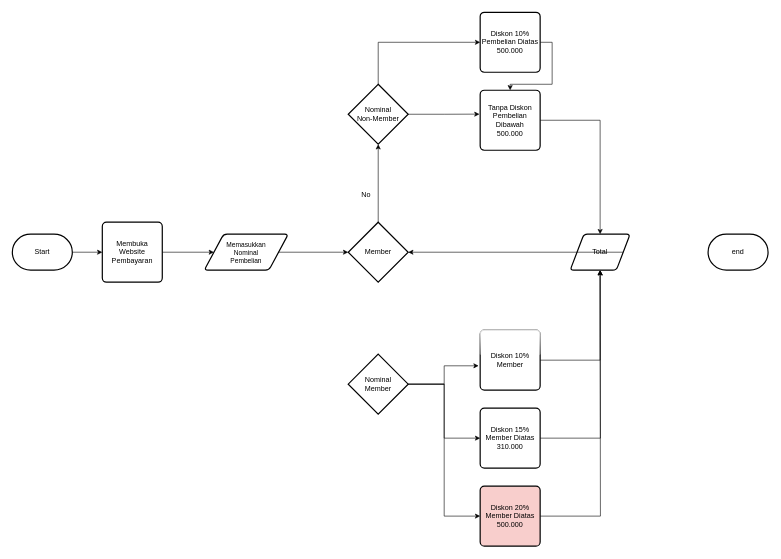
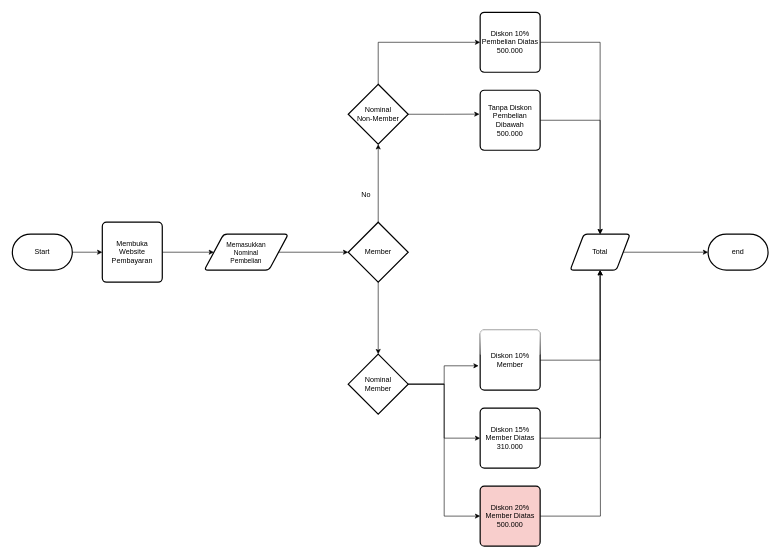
  <mxCell id="0" />
  <mxCell id="1" parent="0" />
  <mxCell id="2" style="edgeStyle=orthogonalEdgeStyle;rounded=0;orthogonalLoop=1;jettySize=auto;html=1;exitX=1;exitY=0.5;exitDx=0;exitDy=0;exitPerimeter=0;entryX=0;entryY=0.5;entryDx=0;entryDy=0;" edge="1" parent="1" source="3" target="5"><mxGeometry relative="1" as="geometry" /></mxCell>
  <mxCell id="3" value="Start" style="strokeWidth=2;html=1;shape=mxgraph.flowchart.terminator;whiteSpace=wrap;" parent="1" vertex="1"><mxGeometry x="20" y="390" width="100" height="60" as="geometry" /></mxCell>
  <mxCell id="4" style="edgeStyle=orthogonalEdgeStyle;rounded=0;orthogonalLoop=1;jettySize=auto;html=1;exitX=1;exitY=0.5;exitDx=0;exitDy=0;entryX=0;entryY=0.5;entryDx=0;entryDy=0;" edge="1" parent="1" source="5" target="26"><mxGeometry relative="1" as="geometry" /></mxCell>
  <mxCell id="5" value="Membuka Website Pembayaran" style="rounded=1;whiteSpace=wrap;html=1;absoluteArcSize=1;arcSize=14;strokeWidth=2;" parent="1" vertex="1"><mxGeometry x="170" y="370" width="100" height="100" as="geometry" /></mxCell>
+ <mxCell id="6" style="edgeStyle=orthogonalEdgeStyle;rounded=0;orthogonalLoop=1;jettySize=auto;html=1;exitX=0.5;exitY=1;exitDx=0;exitDy=0;exitPerimeter=0;" edge="1" parent="1" source="7" target="14"><mxGeometry relative="1" as="geometry" /></mxCell>
  <mxCell id="7" value="Member" style="strokeWidth=2;html=1;shape=mxgraph.flowchart.decision;whiteSpace=wrap;" parent="1" vertex="1"><mxGeometry x="580" y="370" width="100" height="100" as="geometry" /></mxCell>
  <mxCell id="8" value="No" style="text;html=1;align=center;verticalAlign=middle;whiteSpace=wrap;rounded=0;" parent="1" vertex="1"><mxGeometry x="580" y="310" width="60" height="30" as="geometry" /></mxCell>
  <mxCell id="9" style="edgeStyle=orthogonalEdgeStyle;rounded=0;orthogonalLoop=1;jettySize=auto;html=1;entryX=0;entryY=0.5;entryDx=0;entryDy=0;exitX=0.5;exitY=0;exitDx=0;exitDy=0;exitPerimeter=0;" edge="1" parent="1" source="10" target="16"><mxGeometry relative="1" as="geometry"><mxPoint x="630" y="110" as="sourcePoint" /><mxPoint x="750" y="70" as="targetPoint" /><Array as="points"><mxPoint x="630" y="70" /></Array></mxGeometry></mxCell>
  <mxCell id="10" value="&lt;div&gt;Nominal&lt;/div&gt;Non-Member" style="strokeWidth=2;html=1;shape=mxgraph.flowchart.decision;whiteSpace=wrap;" parent="1" vertex="1"><mxGeometry x="580" y="140" width="100" height="100" as="geometry" /></mxCell>
  <mxCell id="11" style="edgeStyle=orthogonalEdgeStyle;rounded=0;orthogonalLoop=1;jettySize=auto;html=1;entryX=-0.026;entryY=0.594;entryDx=0;entryDy=0;entryPerimeter=0;" edge="1" parent="1" source="14" target="24"><mxGeometry relative="1" as="geometry"><mxPoint x="760" y="640.091" as="targetPoint" /><mxPoint x="690" y="640" as="sourcePoint" /></mxGeometry></mxCell>
  <mxCell id="12" style="edgeStyle=orthogonalEdgeStyle;rounded=0;orthogonalLoop=1;jettySize=auto;html=1;exitX=1;exitY=0.5;exitDx=0;exitDy=0;exitPerimeter=0;entryX=0;entryY=0.5;entryDx=0;entryDy=0;" edge="1" parent="1" source="14" target="22"><mxGeometry relative="1" as="geometry" /></mxCell>
  <mxCell id="13" style="edgeStyle=orthogonalEdgeStyle;rounded=0;orthogonalLoop=1;jettySize=auto;html=1;entryX=0;entryY=0.5;entryDx=0;entryDy=0;" edge="1" parent="1" source="14" target="20"><mxGeometry relative="1" as="geometry" /></mxCell>
  <mxCell id="14" value="&lt;div&gt;Nominal&lt;/div&gt;Member" style="strokeWidth=2;html=1;shape=mxgraph.flowchart.decision;whiteSpace=wrap;" parent="1" vertex="1"><mxGeometry x="580" y="590" width="100" height="100" as="geometry" /></mxCell>
- <mxCell id="15" style="edgeStyle=orthogonalEdgeStyle;rounded=0;orthogonalLoop=1;jettySize=auto;html=1;exitX=1;exitY=0.5;exitDx=0;exitDy=0;" edge="1" parent="1" source="16" target="18"><mxGeometry relative="1" as="geometry" /></mxCell>
+ <mxCell id="15" style="edgeStyle=orthogonalEdgeStyle;rounded=0;orthogonalLoop=1;jettySize=auto;html=1;exitX=1;exitY=0.5;exitDx=0;exitDy=0;entryX=0.5;entryY=0;entryDx=0;entryDy=0;" edge="1" parent="1" source="16" target="25"><mxGeometry relative="1" as="geometry" /></mxCell>
  <mxCell id="16" value="Diskon 10%&lt;div&gt;Pembelian Diatas&lt;/div&gt;&lt;div&gt;500.000&lt;/div&gt;" style="rounded=1;whiteSpace=wrap;html=1;absoluteArcSize=1;arcSize=14;strokeWidth=2;" parent="1" vertex="1"><mxGeometry x="800" y="20" width="100" height="100" as="geometry" /></mxCell>
  <mxCell id="17" style="edgeStyle=orthogonalEdgeStyle;rounded=0;orthogonalLoop=1;jettySize=auto;html=1;entryX=0.5;entryY=0;entryDx=0;entryDy=0;" edge="1" parent="1" source="18" target="25"><mxGeometry relative="1" as="geometry"><mxPoint x="1000" y="380" as="targetPoint" /></mxGeometry></mxCell>
  <mxCell id="18" value="Tanpa Diskon&lt;div&gt;Pembelian Dibawah&lt;/div&gt;&lt;div&gt;500.000&lt;/div&gt;" style="rounded=1;whiteSpace=wrap;html=1;absoluteArcSize=1;arcSize=14;strokeWidth=2;" parent="1" vertex="1"><mxGeometry x="800" y="150" width="100" height="100" as="geometry" /></mxCell>
  <mxCell id="19" style="edgeStyle=orthogonalEdgeStyle;rounded=0;orthogonalLoop=1;jettySize=auto;html=1;exitX=1;exitY=0.5;exitDx=0;exitDy=0;" edge="1" parent="1" source="20"><mxGeometry relative="1" as="geometry"><mxPoint x="1000" y="450" as="targetPoint" /></mxGeometry></mxCell>
  <mxCell id="20" value="Diskon 20%&lt;div&gt;Member Diatas&lt;/div&gt;&lt;div&gt;500.000&lt;/div&gt;" style="rounded=1;whiteSpace=wrap;html=1;absoluteArcSize=1;arcSize=14;strokeWidth=2;fillColor=#f8cecc;" parent="1" vertex="1"><mxGeometry x="800" y="810" width="100" height="100" as="geometry" /></mxCell>
  <mxCell id="21" style="edgeStyle=orthogonalEdgeStyle;rounded=0;orthogonalLoop=1;jettySize=auto;html=1;exitX=1;exitY=0.5;exitDx=0;exitDy=0;" edge="1" parent="1" source="22"><mxGeometry relative="1" as="geometry"><mxPoint x="1000" y="450" as="targetPoint" /></mxGeometry></mxCell>
  <mxCell id="22" value="Diskon 15%&lt;div&gt;Member Diatas&lt;/div&gt;&lt;div&gt;310.000&lt;/div&gt;" style="rounded=1;whiteSpace=wrap;html=1;absoluteArcSize=1;arcSize=14;strokeWidth=2;" parent="1" vertex="1"><mxGeometry x="800" y="680" width="100" height="100" as="geometry" /></mxCell>
  <mxCell id="23" style="edgeStyle=orthogonalEdgeStyle;rounded=0;orthogonalLoop=1;jettySize=auto;html=1;entryX=0.5;entryY=1;entryDx=0;entryDy=0;" edge="1" parent="1" source="24" target="25"><mxGeometry relative="1" as="geometry" /></mxCell>
  <mxCell id="24" value="Diskon 10%&lt;div&gt;Member&lt;/div&gt;" style="rounded=1;whiteSpace=wrap;html=1;absoluteArcSize=1;arcSize=14;strokeWidth=2;glass=1;" parent="1" vertex="1"><mxGeometry x="800" y="550" width="100" height="100" as="geometry" /></mxCell>
  <mxCell id="25" value="Total" style="shape=parallelogram;html=1;strokeWidth=2;perimeter=parallelogramPerimeter;whiteSpace=wrap;rounded=1;arcSize=12;size=0.23;" parent="1" vertex="1"><mxGeometry x="950" y="390" width="100" height="60" as="geometry" /></mxCell>
  <mxCell id="26" value="&lt;font style=&quot;font-size: 11px;&quot;&gt;Memasukkan&lt;/font&gt;&lt;div style=&quot;font-size: 11px;&quot;&gt;&lt;font style=&quot;font-size: 11px;&quot;&gt;Nominal&lt;/font&gt;&lt;/div&gt;&lt;div style=&quot;font-size: 11px;&quot;&gt;&lt;font style=&quot;font-size: 11px;&quot;&gt;Pembelian&lt;/font&gt;&lt;/div&gt;" style="shape=parallelogram;html=1;strokeWidth=2;perimeter=parallelogramPerimeter;whiteSpace=wrap;rounded=1;arcSize=12;size=0.23;" parent="1" vertex="1"><mxGeometry x="340" y="390" width="140" height="60" as="geometry" /></mxCell>
  <mxCell id="27" value="end" style="strokeWidth=2;html=1;shape=mxgraph.flowchart.terminator;whiteSpace=wrap;" parent="1" vertex="1"><mxGeometry x="1180" y="390" width="100" height="60" as="geometry" /></mxCell>
  <mxCell id="28" style="edgeStyle=orthogonalEdgeStyle;rounded=0;orthogonalLoop=1;jettySize=auto;html=1;exitX=1;exitY=0.5;exitDx=0;exitDy=0;entryX=0;entryY=0.5;entryDx=0;entryDy=0;entryPerimeter=0;" edge="1" parent="1" source="26" target="7"><mxGeometry relative="1" as="geometry" /></mxCell>
  <mxCell id="29" style="edgeStyle=orthogonalEdgeStyle;rounded=0;orthogonalLoop=1;jettySize=auto;html=1;entryX=0.5;entryY=1;entryDx=0;entryDy=0;entryPerimeter=0;" edge="1" parent="1" source="7" target="10"><mxGeometry relative="1" as="geometry" /></mxCell>
  <mxCell id="30" style="edgeStyle=orthogonalEdgeStyle;rounded=0;orthogonalLoop=1;jettySize=auto;html=1;exitX=1;exitY=0.5;exitDx=0;exitDy=0;exitPerimeter=0;entryX=-0.012;entryY=0.398;entryDx=0;entryDy=0;entryPerimeter=0;" edge="1" parent="1" source="10" target="18"><mxGeometry relative="1" as="geometry" /></mxCell>
- <mxCell id="31" style="edgeStyle=orthogonalEdgeStyle;rounded=0;orthogonalLoop=1;jettySize=auto;html=1;exitX=1;exitY=0.5;exitDx=0;exitDy=0;" edge="1" parent="1" source="25" target="7"><mxGeometry relative="1" as="geometry" /></mxCell>
+ <mxCell id="31" style="edgeStyle=orthogonalEdgeStyle;rounded=0;orthogonalLoop=1;jettySize=auto;html=1;exitX=1;exitY=0.5;exitDx=0;exitDy=0;entryX=0;entryY=0.5;entryDx=0;entryDy=0;entryPerimeter=0;" edge="1" parent="1" source="25" target="27"><mxGeometry relative="1" as="geometry" /></mxCell>
